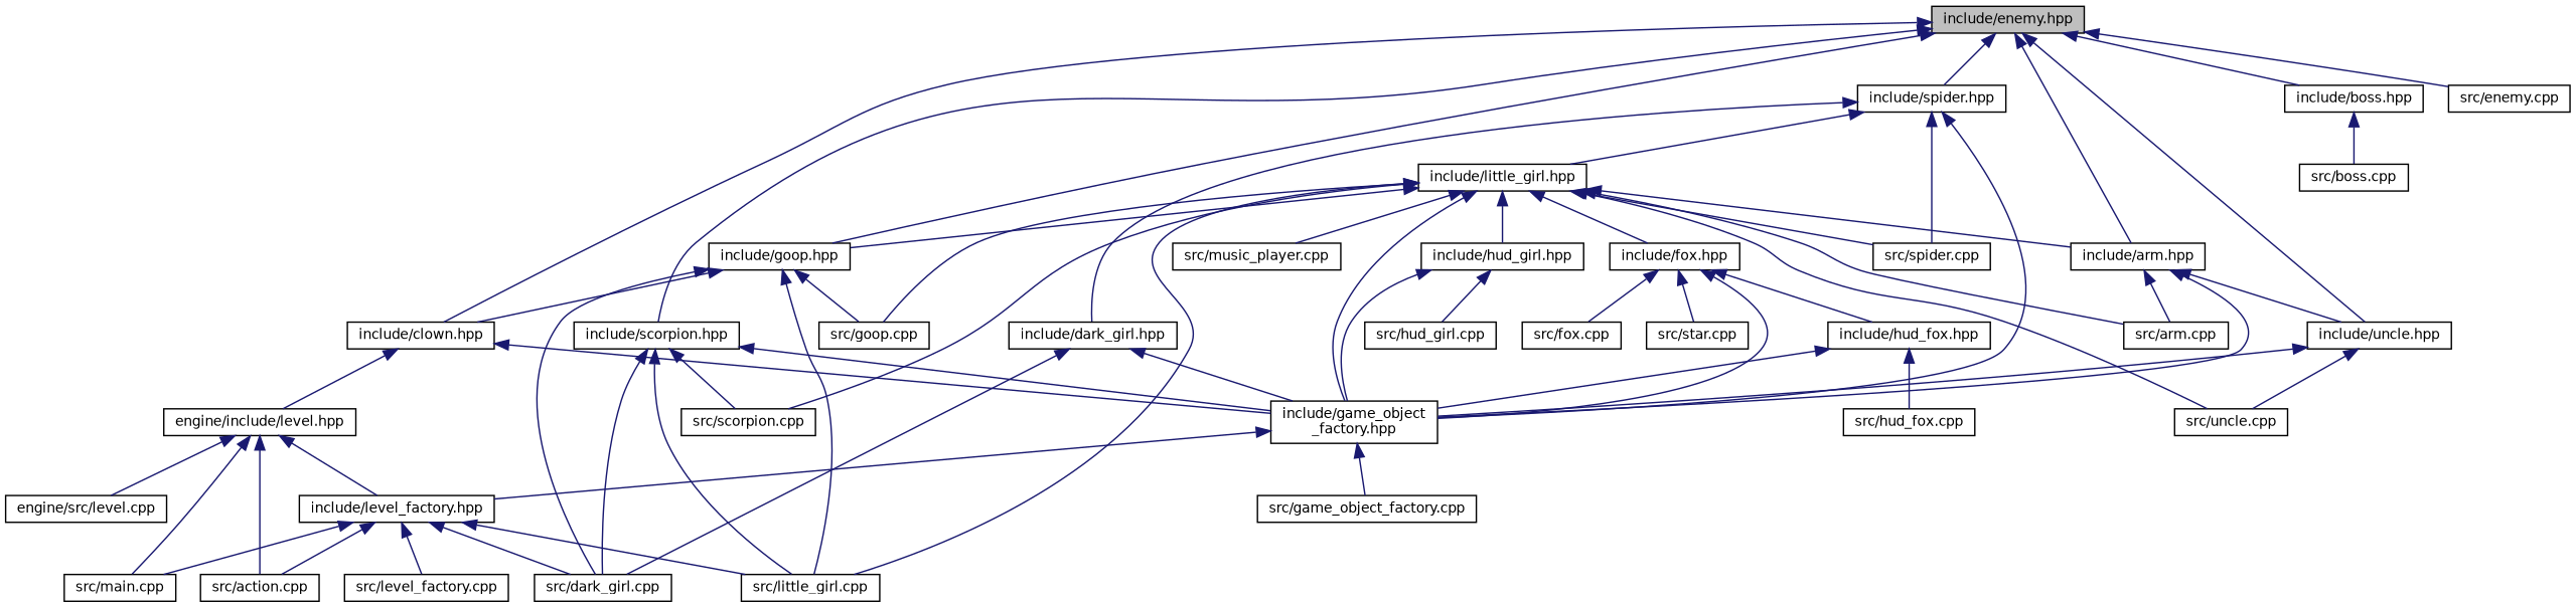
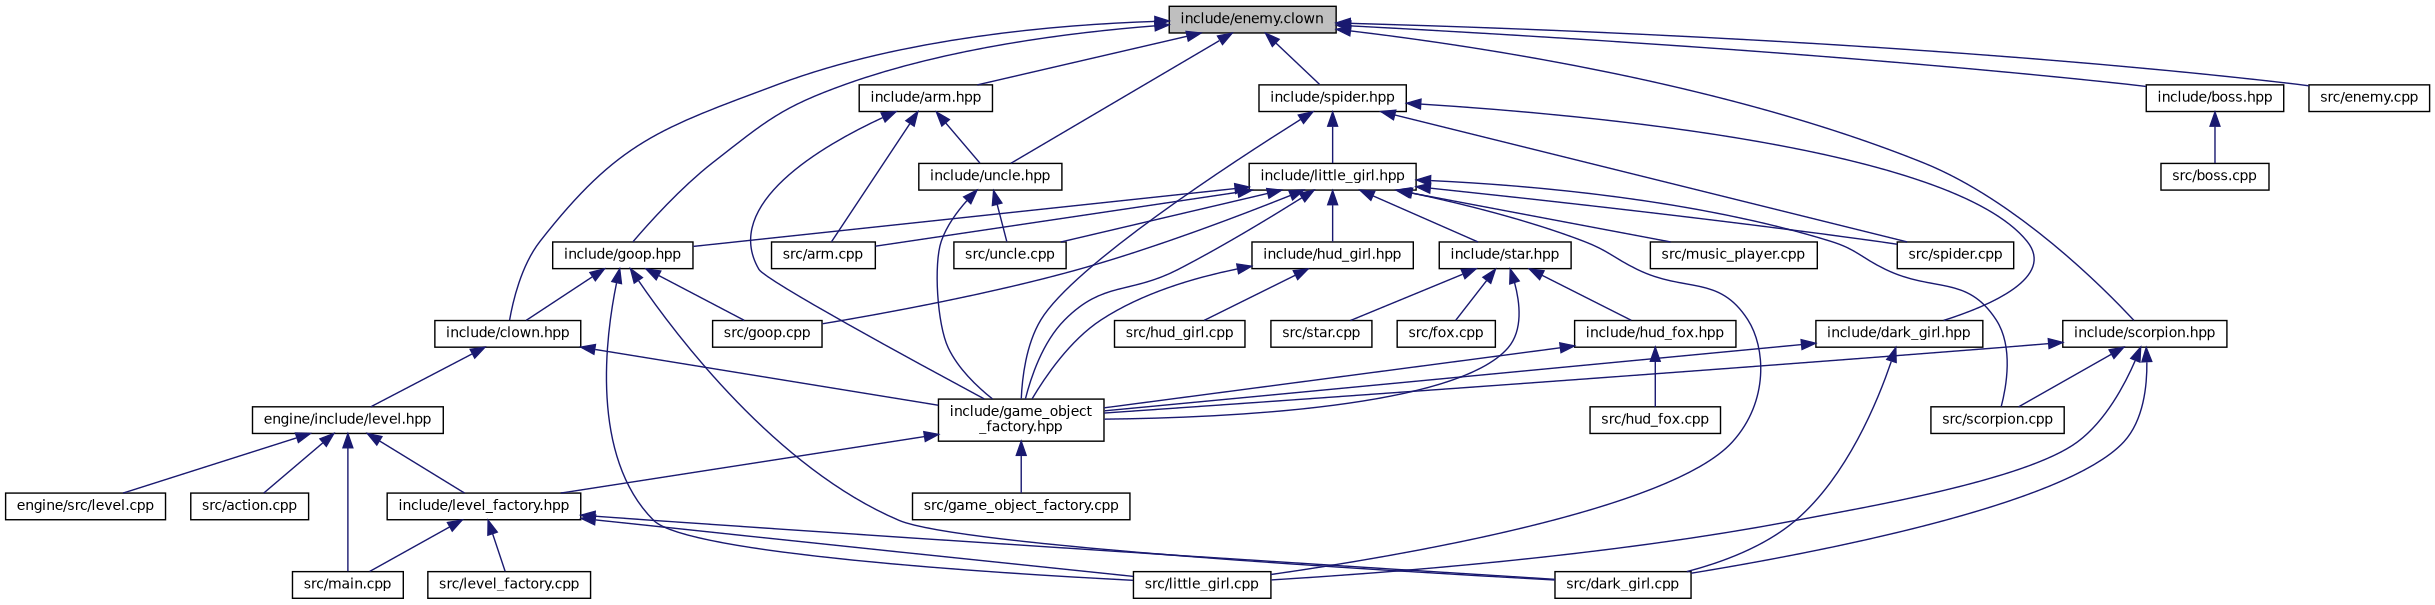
  digraph {
    fontname="DejaVu Sans"
    node [color=black fillcolor=white fontname="DejaVu Sans" fontsize=10 shape=record style=filled]
    edge [color=midnightblue dir=back fontname="DejaVu Sans" fontsize=10 labelfontname=Helvetica labelfontsize=10 style=solid]
-   n1 [fillcolor=grey75 fontcolor=black height=0.2 label="include/enemy.hpp" width=0.4]
+   n1 [fillcolor=grey75 fontcolor=black height=0.2 label="include/enemy.clown" width=0.4]
    n2 [height=0.2 label="include/clown.hpp" width=0.4]
    n3 [height=0.2 label="include/goop.hpp" width=0.4]
    n4 [height=0.2 label="include/spider.hpp" width=0.4]
    n5 [height=0.2 label="include/arm.hpp" width=0.4]
    n6 [height=0.2 label="include/uncle.hpp" width=0.4]
    n7 [height=0.2 label="include/boss.hpp" width=0.4]
    n8 [height=0.2 label="include/scorpion.hpp" width=0.4]
    n9 [height=0.2 label="src/enemy.cpp" width=0.4]
    n10 [height=0.2 label="engine/include/level.hpp" width=0.4]
    n11 [height=0.2 label="include/game_object\l_factory.hpp" width=0.4]
    n12 [height=0.2 label="src/dark_girl.cpp" width=0.4]
    n13 [height=0.2 label="src/little_girl.cpp" width=0.4]
    n14 [height=0.2 label="src/goop.cpp" width=0.4]
    n15 [height=0.2 label="include/little_girl.hpp" width=0.4]
    n16 [height=0.2 label="src/spider.cpp" width=0.4]
    n17 [height=0.2 label="include/dark_girl.hpp" width=0.4]
    n18 [height=0.2 label="src/arm.cpp" width=0.4]
    n19 [height=0.2 label="src/uncle.cpp" width=0.4]
    n20 [height=0.2 label="src/boss.cpp" width=0.4]
    n21 [height=0.2 label="src/scorpion.cpp" width=0.4]
    n22 [height=0.2 label="engine/src/level.cpp" width=0.4]
    n23 [height=0.2 label="include/level_factory.hpp" width=0.4]
    n24 [height=0.2 label="src/action.cpp" width=0.4]
    n25 [height=0.2 label="src/main.cpp" width=0.4]
    n26 [height=0.2 label="src/game_object_factory.cpp" width=0.4]
    n27 [height=0.2 label="src/level_factory.cpp" width=0.4]
-   n28 [height=0.2 label="include/fox.hpp" width=0.4]
+   n28 [height=0.2 label="include/star.hpp" width=0.4]
    n29 [height=0.2 label="include/hud_girl.hpp" width=0.4]
    n30 [height=0.2 label="src/music_player.cpp" width=0.4]
    n31 [height=0.2 label="include/hud_fox.hpp" width=0.4]
    n32 [height=0.2 label="src/fox.cpp" width=0.4]
    n33 [height=0.2 label="src/star.cpp" width=0.4]
    n34 [height=0.2 label="src/hud_girl.cpp" width=0.4]
    n35 [height=0.2 label="src/hud_fox.cpp" width=0.4]
    n1 -> n2
    n1 -> n3
    n1 -> n4
    n1 -> n5
    n1 -> n6
    n1 -> n7
    n1 -> n8
    n1 -> n9
    n2 -> n10
    n2 -> n11
    n3 -> n2
    n3 -> n12
    n3 -> n13
    n3 -> n14
    n4 -> n11
    n4 -> n15
    n4 -> n16
    n4 -> n17
    n5 -> n6
    n5 -> n11
    n5 -> n18
    n6 -> n11
    n6 -> n19
    n7 -> n20
    n8 -> n11
    n8 -> n12
    n8 -> n13
    n8 -> n21
    n10 -> n22
    n10 -> n23
    n10 -> n24
    n10 -> n25
    n11 -> n23
    n11 -> n26
    n15 -> n3
-   n15 -> n5
    n15 -> n11
    n15 -> n13
    n15 -> n14
    n15 -> n16
    n15 -> n18
    n15 -> n19
    n15 -> n21
    n15 -> n28
    n15 -> n29
    n15 -> n30
    n17 -> n11
    n17 -> n12
    n23 -> n12
    n23 -> n13
-   n23 -> n24
    n23 -> n25
    n23 -> n27
    n28 -> n11
    n28 -> n31
    n28 -> n32
    n28 -> n33
    n29 -> n11
    n29 -> n34
    n31 -> n11
    n31 -> n35
  }
